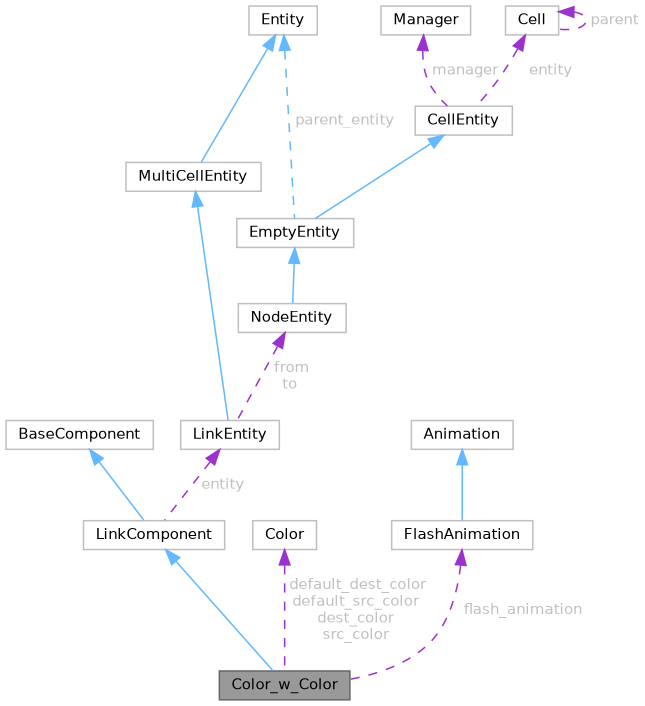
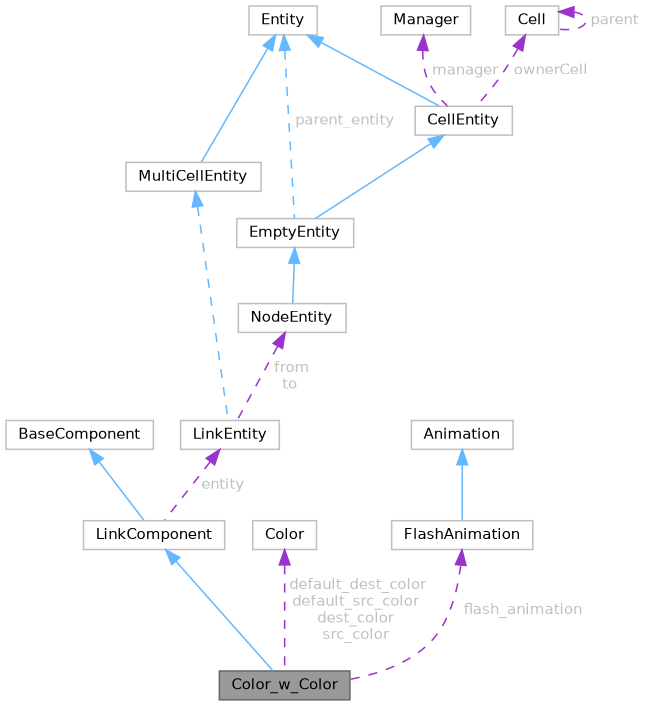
  digraph {
    node [color=grey75 fillcolor=white fontname=Helvetica fontsize=10 shape=box style=filled]
    edge [color=steelblue1 dir=back fontname=Helvetica fontsize=10 labelfontname=Helvetica labelfontsize=10 style=solid]
    n1 [color=gray40 fillcolor=grey60 fontcolor=black height=0.2 label=Color_w_Color width=0.4]
    n2 [height=0.2 label=LinkComponent width=0.4]
    n3 [height=0.2 label=BaseComponent width=0.4]
    n4 [height=0.2 label=LinkEntity width=0.4]
    n5 [height=0.2 label=MultiCellEntity width=0.4]
    n6 [height=0.2 label=Entity width=0.4]
    n7 [height=0.2 label=EmptyEntity width=0.4]
    n8 [height=0.2 label=CellEntity width=0.4]
    n9 [height=0.2 label=NodeEntity width=0.4]
    n10 [height=0.2 label=Manager width=0.4]
    n11 [height=0.2 label=Cell width=0.4]
    n12 [height=0.2 label=Color width=0.4]
    n13 [height=0.2 label=FlashAnimation width=0.4]
    n14 [height=0.2 label=Animation width=0.4]
    n2 -> n1
    n3 -> n2
    n4 -> n2 [color=darkorchid3 fontcolor=grey label=" entity" style=dashed]
-   n5 -> n4
+   n5 -> n4 [style=dashed]
    n6 -> n5
    n6 -> n7 [fontcolor=grey label=" parent_entity" style=dashed]
+   n6 -> n8
    n7 -> n9
    n8 -> n7
    n9 -> n4 [color=darkorchid3 fontcolor=grey label=" from\nto" style=dashed]
    n10 -> n8 [color=darkorchid3 fontcolor=grey label=" manager" style=dashed]
-   n11 -> n8 [color=darkorchid3 fontcolor=grey label=" entity" style=dashed]
+   n11 -> n8 [color=darkorchid3 fontcolor=grey label=" ownerCell" style=dashed]
    n11 -> n11 [color=darkorchid3 fontcolor=grey label=" parent" style=dashed]
    n12 -> n1 [color=darkorchid3 fontcolor=grey label=" default_dest_color\ndefault_src_color\ndest_color\nsrc_color" style=dashed]
    n13 -> n1 [color=darkorchid3 fontcolor=grey label=" flash_animation" style=dashed]
    n14 -> n13
  }
